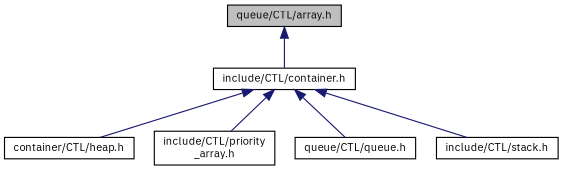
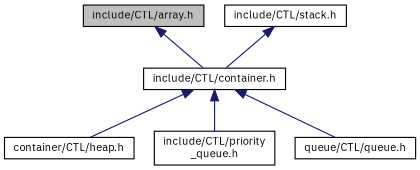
  digraph {
    fontname="IBM Plex Sans"
    node [color=black fillcolor=white fontname="IBM Plex Sans" fontsize=10 shape=record style=filled]
    edge [color=midnightblue dir=back fontname="IBM Plex Sans" fontsize=10 labelfontname=Helvetica labelfontsize=10 style=solid]
-   n1 [fillcolor=grey75 fontcolor=black height=0.2 label="queue/CTL/array.h" width=0.4]
+   n1 [fillcolor=grey75 fontcolor=black height=0.2 label="include/CTL/array.h" width=0.4]
    n2 [height=0.2 label="include/CTL/container.h" width=0.4]
    n3 [height=0.2 label="container/CTL/heap.h" width=0.4]
-   n4 [height=0.2 label="include/CTL/priority\l_array.h" width=0.4]
+   n4 [height=0.2 label="include/CTL/priority\l_queue.h" width=0.4]
    n5 [height=0.2 label="queue/CTL/queue.h" width=0.4]
    n6 [height=0.2 label="include/CTL/stack.h" width=0.4]
    n1 -> n2
    n2 -> n3
    n2 -> n4
    n2 -> n5
-   n2 -> n6
+   n6 -> n2
  }
